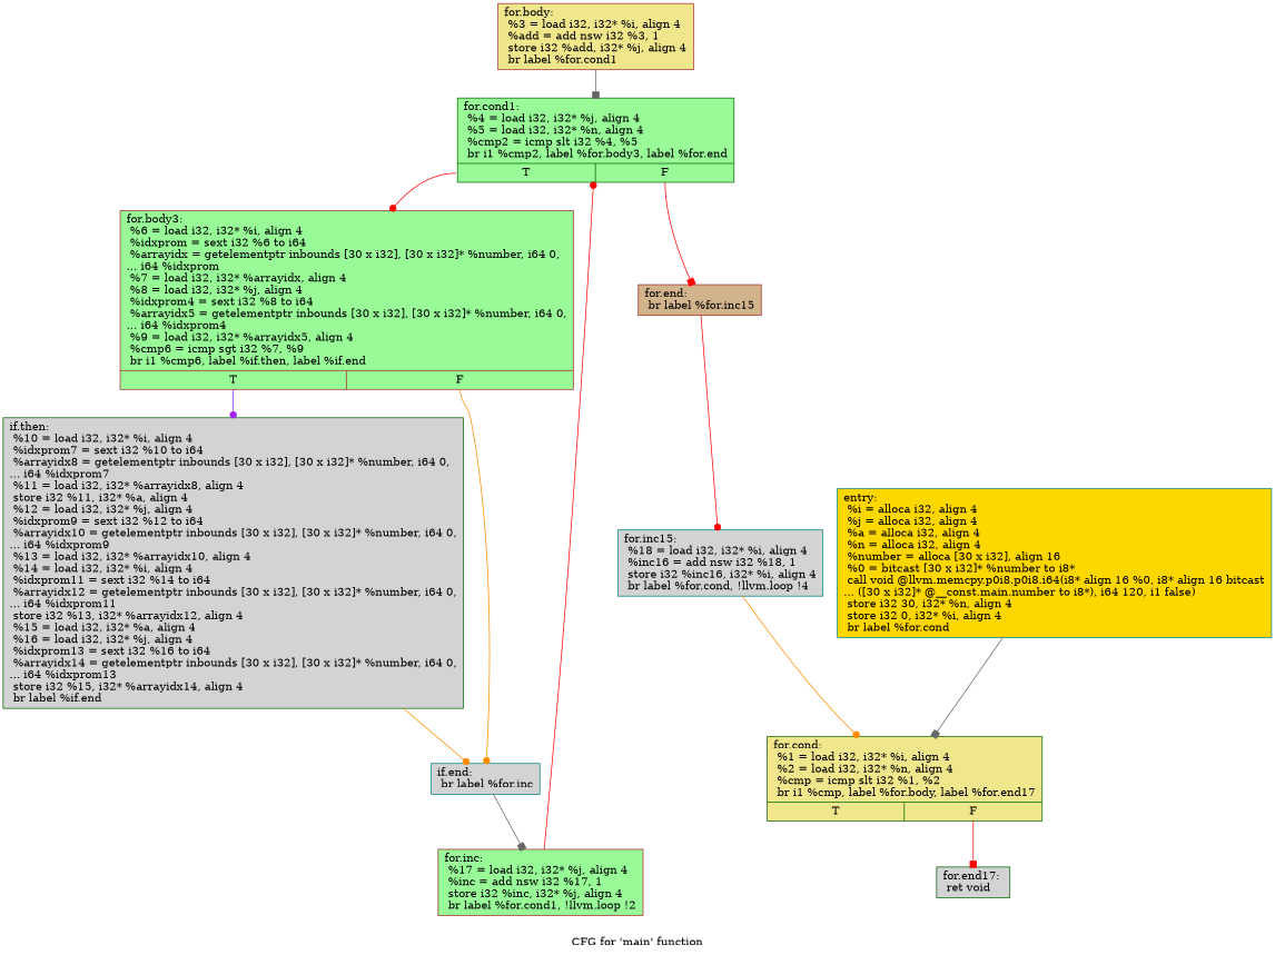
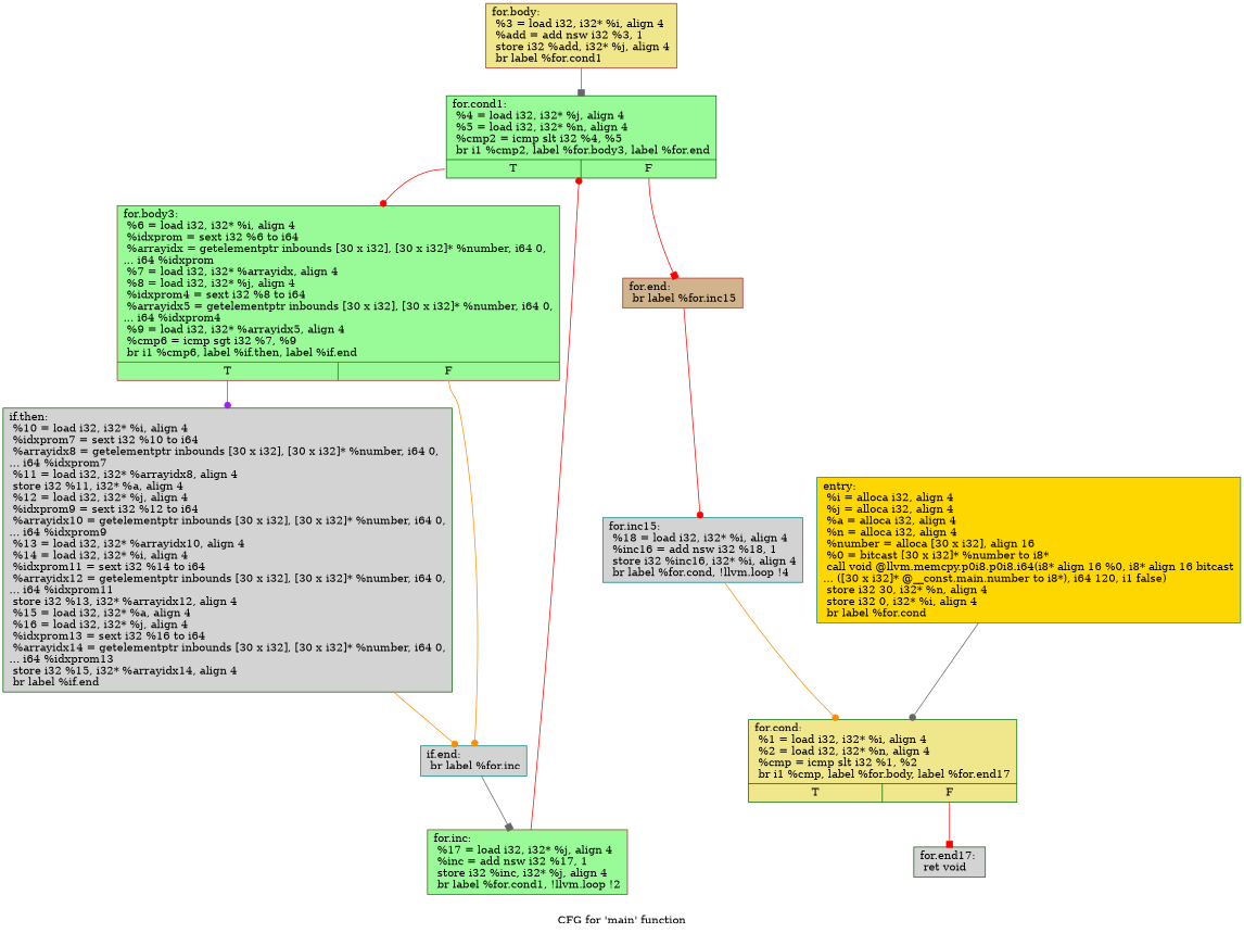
  digraph {
    label="CFG for 'main' function"
    node [color=darkgreen fillcolor=lightgrey shape=record style=filled]
    edge [arrowhead=dot color=red]
    n1 [color=teal fillcolor=gold label="{entry:\l  %i = alloca i32, align 4\l  %j = alloca i32, align 4\l  %a = alloca i32, align 4\l  %n = alloca i32, align 4\l  %number = alloca [30 x i32], align 16\l  %0 = bitcast [30 x i32]* %number to i8*\l  call void @llvm.memcpy.p0i8.p0i8.i64(i8* align 16 %0, i8* align 16 bitcast\l... ([30 x i32]* @__const.main.number to i8*), i64 120, i1 false)\l  store i32 30, i32* %n, align 4\l  store i32 0, i32* %i, align 4\l  br label %for.cond\l}"]
    n2 [fillcolor=khaki label="{for.cond:                                         \l  %1 = load i32, i32* %i, align 4\l  %2 = load i32, i32* %n, align 4\l  %cmp = icmp slt i32 %1, %2\l  br i1 %cmp, label %for.body, label %for.end17\l|{<s0>T|<s1>F}}"]
    n3 [label="{for.end17:                                        \l  ret void\l}"]
    n4 [color=brown fillcolor=khaki label="{for.body:                                         \l  %3 = load i32, i32* %i, align 4\l  %add = add nsw i32 %3, 1\l  store i32 %add, i32* %j, align 4\l  br label %for.cond1\l}"]
    n5 [fillcolor=palegreen label="{for.cond1:                                        \l  %4 = load i32, i32* %j, align 4\l  %5 = load i32, i32* %n, align 4\l  %cmp2 = icmp slt i32 %4, %5\l  br i1 %cmp2, label %for.body3, label %for.end\l|{<s0>T|<s1>F}}"]
    n6 [color=brown fillcolor=palegreen label="{for.body3:                                        \l  %6 = load i32, i32* %i, align 4\l  %idxprom = sext i32 %6 to i64\l  %arrayidx = getelementptr inbounds [30 x i32], [30 x i32]* %number, i64 0,\l... i64 %idxprom\l  %7 = load i32, i32* %arrayidx, align 4\l  %8 = load i32, i32* %j, align 4\l  %idxprom4 = sext i32 %8 to i64\l  %arrayidx5 = getelementptr inbounds [30 x i32], [30 x i32]* %number, i64 0,\l... i64 %idxprom4\l  %9 = load i32, i32* %arrayidx5, align 4\l  %cmp6 = icmp sgt i32 %7, %9\l  br i1 %cmp6, label %if.then, label %if.end\l|{<s0>T|<s1>F}}"]
    n7 [color=brown fillcolor=tan label="{for.end:                                          \l  br label %for.inc15\l}"]
    n8 [label="{if.then:                                          \l  %10 = load i32, i32* %i, align 4\l  %idxprom7 = sext i32 %10 to i64\l  %arrayidx8 = getelementptr inbounds [30 x i32], [30 x i32]* %number, i64 0,\l... i64 %idxprom7\l  %11 = load i32, i32* %arrayidx8, align 4\l  store i32 %11, i32* %a, align 4\l  %12 = load i32, i32* %j, align 4\l  %idxprom9 = sext i32 %12 to i64\l  %arrayidx10 = getelementptr inbounds [30 x i32], [30 x i32]* %number, i64 0,\l... i64 %idxprom9\l  %13 = load i32, i32* %arrayidx10, align 4\l  %14 = load i32, i32* %i, align 4\l  %idxprom11 = sext i32 %14 to i64\l  %arrayidx12 = getelementptr inbounds [30 x i32], [30 x i32]* %number, i64 0,\l... i64 %idxprom11\l  store i32 %13, i32* %arrayidx12, align 4\l  %15 = load i32, i32* %a, align 4\l  %16 = load i32, i32* %j, align 4\l  %idxprom13 = sext i32 %16 to i64\l  %arrayidx14 = getelementptr inbounds [30 x i32], [30 x i32]* %number, i64 0,\l... i64 %idxprom13\l  store i32 %15, i32* %arrayidx14, align 4\l  br label %if.end\l}"]
    n9 [color=teal label="{if.end:                                           \l  br label %for.inc\l}"]
    n10 [color=teal label="{for.inc15:                                        \l  %18 = load i32, i32* %i, align 4\l  %inc16 = add nsw i32 %18, 1\l  store i32 %inc16, i32* %i, align 4\l  br label %for.cond, !llvm.loop !4\l}"]
    n11 [color=brown fillcolor=palegreen label="{for.inc:                                          \l  %17 = load i32, i32* %j, align 4\l  %inc = add nsw i32 %17, 1\l  store i32 %inc, i32* %j, align 4\l  br label %for.cond1, !llvm.loop !2\l}"]
-   n1 -> n2 [arrowhead=box color=gray40]
+   n1 -> n2 [color=gray40]
    n2 -> n3 [arrowhead=box tailport=s1]
    n4 -> n5 [arrowhead=box color=gray40]
    n5 -> n6 [tailport=s0]
    n5 -> n7 [arrowhead=box tailport=s1]
    n6 -> n8 [color=purple tailport=s0]
    n6 -> n9 [color=darkorange tailport=s1]
    n7 -> n10
    n8 -> n9 [color=darkorange]
    n9 -> n11 [arrowhead=box color=gray40]
    n10 -> n2 [color=darkorange]
    n11 -> n5
  }
